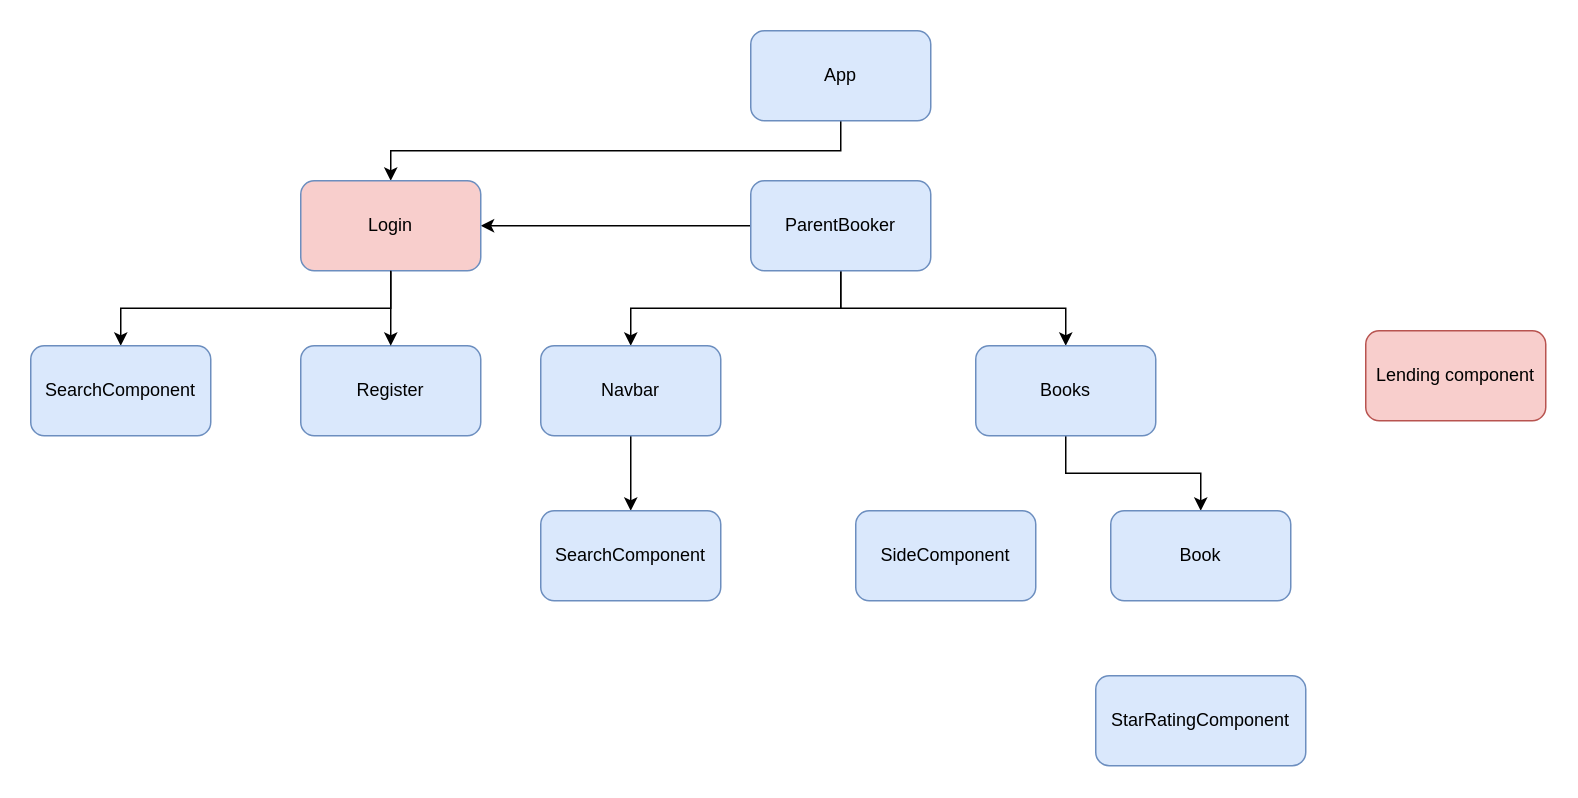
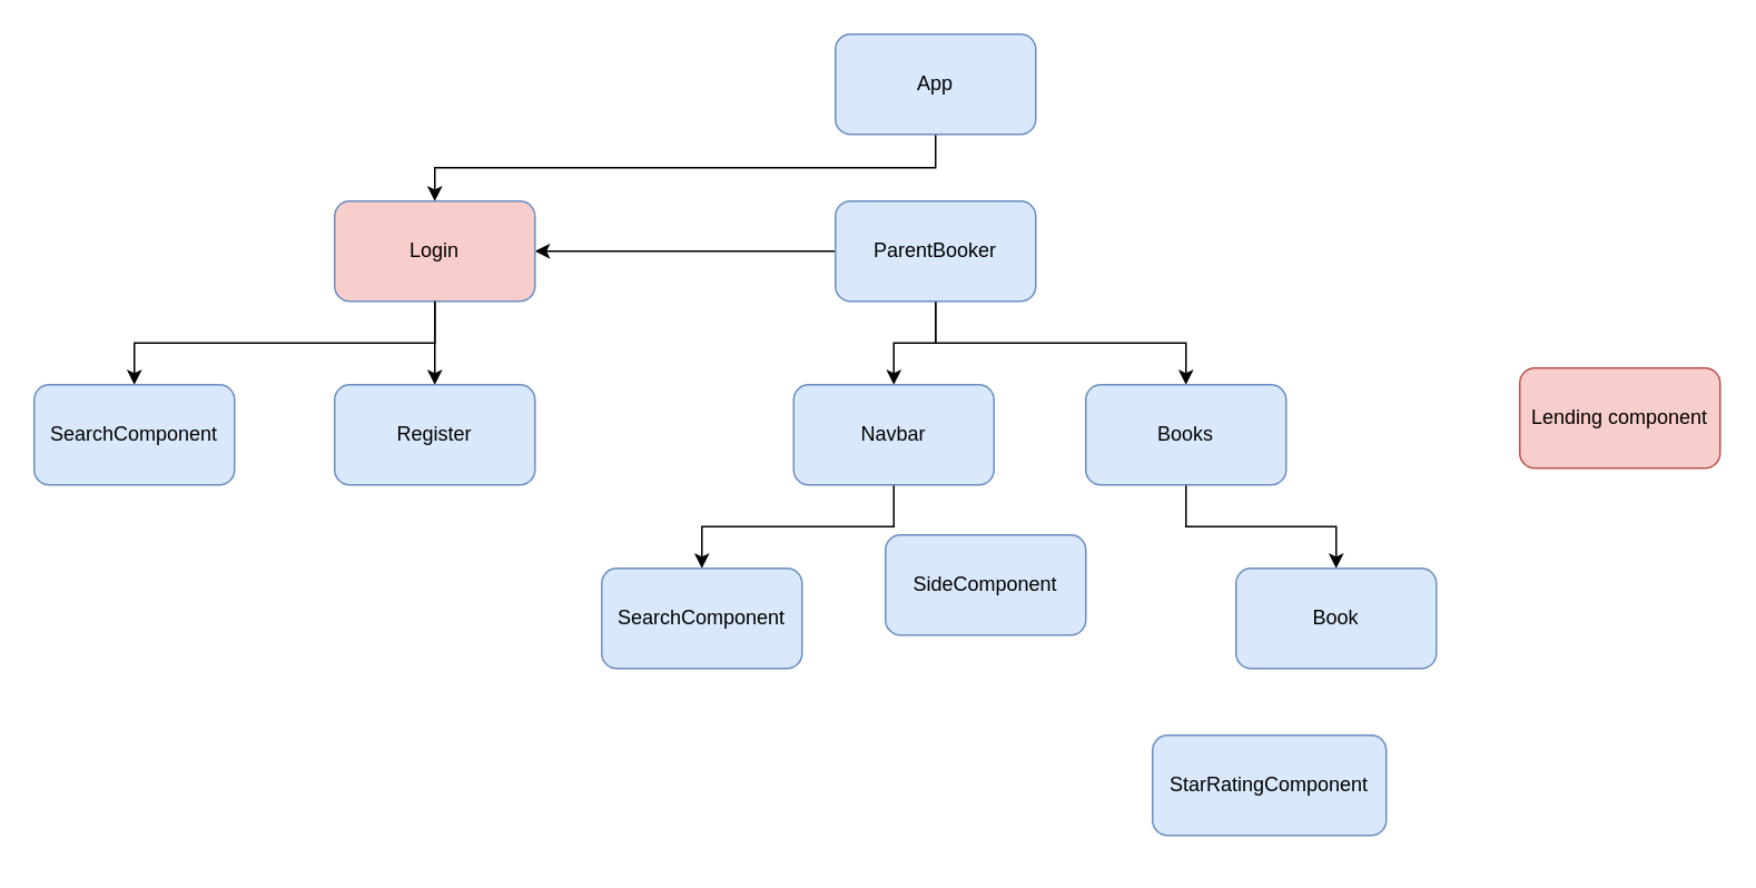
  <mxCell id="0" />
  <mxCell id="1" parent="0" />
  <mxCell id="2" style="edgeStyle=orthogonalEdgeStyle;rounded=0;orthogonalLoop=1;jettySize=auto;html=1;exitX=0.5;exitY=1;exitDx=0;exitDy=0;entryX=0.5;entryY=0;entryDx=0;entryDy=0;" parent="1" source="3" target="16" edge="1"><mxGeometry relative="1" as="geometry" /></mxCell>
  <mxCell id="3" value="App" style="rounded=1;whiteSpace=wrap;html=1;fillColor=#dae8fc;strokeColor=#6c8ebf;" parent="1" vertex="1"><mxGeometry x="500" y="20" width="120" height="60" as="geometry" /></mxCell>
  <mxCell id="4" style="edgeStyle=orthogonalEdgeStyle;rounded=0;orthogonalLoop=1;jettySize=auto;html=1;exitX=0.5;exitY=1;exitDx=0;exitDy=0;entryX=0.5;entryY=0;entryDx=0;entryDy=0;" parent="1" source="7" target="9" edge="1"><mxGeometry relative="1" as="geometry" /></mxCell>
  <mxCell id="5" style="edgeStyle=orthogonalEdgeStyle;rounded=0;orthogonalLoop=1;jettySize=auto;html=1;exitX=0.5;exitY=1;exitDx=0;exitDy=0;entryX=0.5;entryY=0;entryDx=0;entryDy=0;" parent="1" source="7" target="11" edge="1"><mxGeometry relative="1" as="geometry" /></mxCell>
  <mxCell id="6" style="edgeStyle=orthogonalEdgeStyle;rounded=0;orthogonalLoop=1;jettySize=auto;html=1;" edge="1" parent="1" source="7" target="16"><mxGeometry relative="1" as="geometry" /></mxCell>
  <mxCell id="7" value="ParentBooker" style="rounded=1;whiteSpace=wrap;html=1;fillColor=#dae8fc;strokeColor=#6c8ebf;" parent="1" vertex="1"><mxGeometry x="500" y="120" width="120" height="60" as="geometry" /></mxCell>
  <mxCell id="8" style="edgeStyle=orthogonalEdgeStyle;rounded=0;orthogonalLoop=1;jettySize=auto;html=1;exitX=0.5;exitY=1;exitDx=0;exitDy=0;entryX=0.5;entryY=0;entryDx=0;entryDy=0;" parent="1" source="9" target="12" edge="1"><mxGeometry relative="1" as="geometry" /></mxCell>
- <mxCell id="9" value="Navbar" style="rounded=1;whiteSpace=wrap;html=1;fillColor=#dae8fc;strokeColor=#6c8ebf;" parent="1" vertex="1"><mxGeometry x="360" y="230" width="120" height="60" as="geometry" /></mxCell>
+ <mxCell id="9" value="Navbar" style="rounded=1;whiteSpace=wrap;html=1;fillColor=#dae8fc;strokeColor=#6c8ebf;" parent="1" vertex="1"><mxGeometry x="475" y="230" width="120" height="60" as="geometry" /></mxCell>
  <mxCell id="10" style="edgeStyle=orthogonalEdgeStyle;rounded=0;orthogonalLoop=1;jettySize=auto;html=1;exitX=0.5;exitY=1;exitDx=0;exitDy=0;entryX=0.5;entryY=0;entryDx=0;entryDy=0;" parent="1" source="11" target="13" edge="1"><mxGeometry relative="1" as="geometry" /></mxCell>
  <mxCell id="11" value="Books" style="rounded=1;whiteSpace=wrap;html=1;fillColor=#dae8fc;strokeColor=#6c8ebf;" parent="1" vertex="1"><mxGeometry x="650" y="230" width="120" height="60" as="geometry" /></mxCell>
  <mxCell id="12" value="SearchComponent" style="rounded=1;whiteSpace=wrap;html=1;fillColor=#dae8fc;strokeColor=#6c8ebf;" parent="1" vertex="1"><mxGeometry x="360" y="340" width="120" height="60" as="geometry" /></mxCell>
  <mxCell id="13" value="Book" style="rounded=1;whiteSpace=wrap;html=1;fillColor=#dae8fc;strokeColor=#6c8ebf;" parent="1" vertex="1"><mxGeometry x="740" y="340" width="120" height="60" as="geometry" /></mxCell>
- <mxCell id="14" value="SideComponent" style="rounded=1;whiteSpace=wrap;html=1;fillColor=#dae8fc;strokeColor=#6c8ebf;" parent="1" vertex="1"><mxGeometry x="570" y="340" width="120" height="60" as="geometry" /></mxCell>
+ <mxCell id="14" value="SideComponent" style="rounded=1;whiteSpace=wrap;html=1;fillColor=#dae8fc;strokeColor=#6c8ebf;" parent="1" vertex="1"><mxGeometry x="530" y="320" width="120" height="60" as="geometry" /></mxCell>
  <mxCell id="15" style="edgeStyle=orthogonalEdgeStyle;rounded=0;orthogonalLoop=1;jettySize=auto;html=1;exitX=0.5;exitY=1;exitDx=0;exitDy=0;entryX=0.5;entryY=0;entryDx=0;entryDy=0;" parent="1" source="16" target="19" edge="1"><mxGeometry relative="1" as="geometry" /></mxCell>
  <mxCell id="16" value="Login" style="rounded=1;whiteSpace=wrap;html=1;fillColor=#f8cecc;strokeColor=#6c8ebf;" parent="1" vertex="1"><mxGeometry x="200" y="120" width="120" height="60" as="geometry" /></mxCell>
  <mxCell id="17" value="Register" style="rounded=1;whiteSpace=wrap;html=1;fillColor=#dae8fc;strokeColor=#6c8ebf;" parent="1" vertex="1"><mxGeometry x="200" y="230" width="120" height="60" as="geometry" /></mxCell>
  <mxCell id="18" value="" style="endArrow=classic;html=1;exitX=0.5;exitY=1;exitDx=0;exitDy=0;" parent="1" source="16" edge="1"><mxGeometry width="50" height="50" relative="1" as="geometry"><mxPoint x="200" y="540" as="sourcePoint" /><mxPoint x="260" y="230" as="targetPoint" /></mxGeometry></mxCell>
  <mxCell id="19" value="SearchComponent" style="rounded=1;whiteSpace=wrap;html=1;fillColor=#dae8fc;strokeColor=#6c8ebf;" parent="1" vertex="1"><mxGeometry x="20" y="230" width="120" height="60" as="geometry" /></mxCell>
- <mxCell id="20" value="StarRatingComponent" style="rounded=1;whiteSpace=wrap;html=1;fillColor=#dae8fc;strokeColor=#6c8ebf;" parent="1" vertex="1"><mxGeometry x="730" y="450" width="140" height="60" as="geometry" /></mxCell>
+ <mxCell id="20" value="StarRatingComponent" style="rounded=1;whiteSpace=wrap;html=1;fillColor=#dae8fc;strokeColor=#6c8ebf;" parent="1" vertex="1"><mxGeometry x="690" y="440" width="140" height="60" as="geometry" /></mxCell>
  <mxCell id="21" value="Lending component" style="rounded=1;whiteSpace=wrap;html=1;fillColor=#f8cecc;strokeColor=#b85450;" vertex="1" parent="1"><mxGeometry x="910" y="220" width="120" height="60" as="geometry" /></mxCell>
